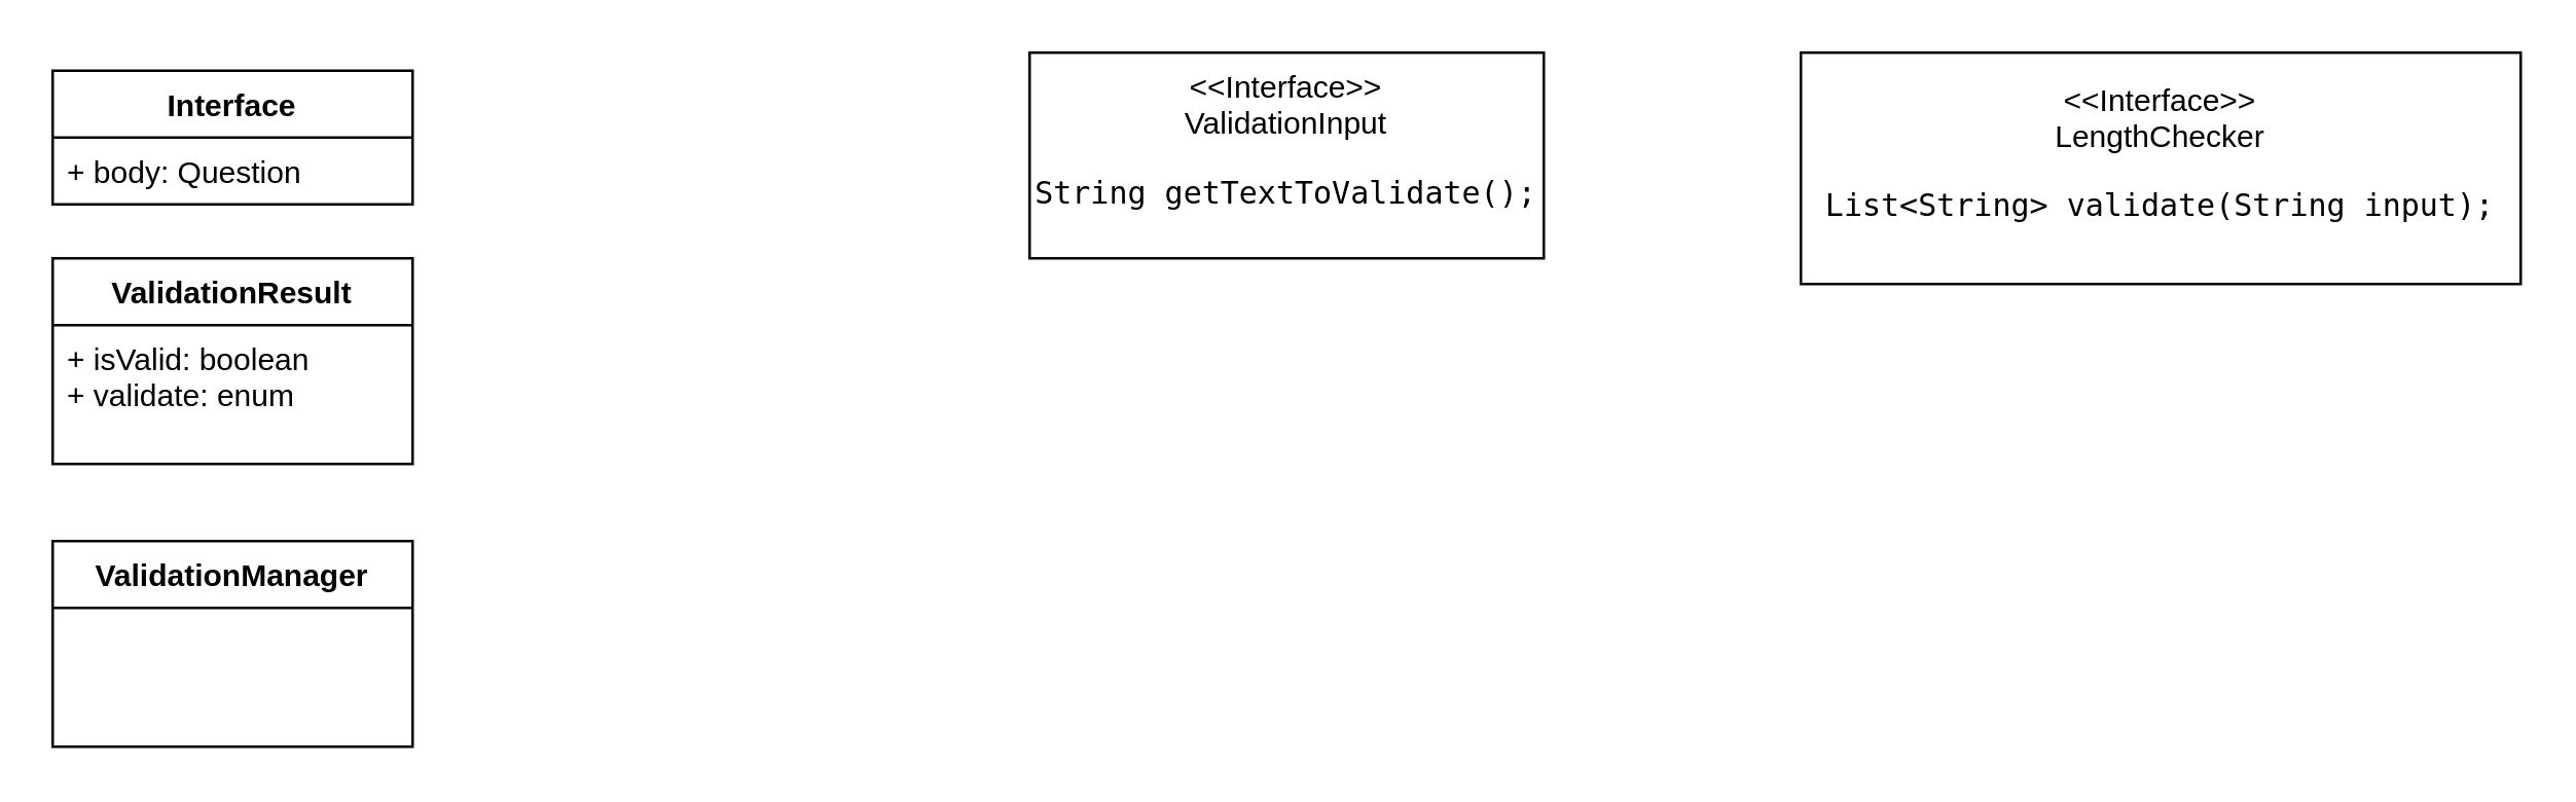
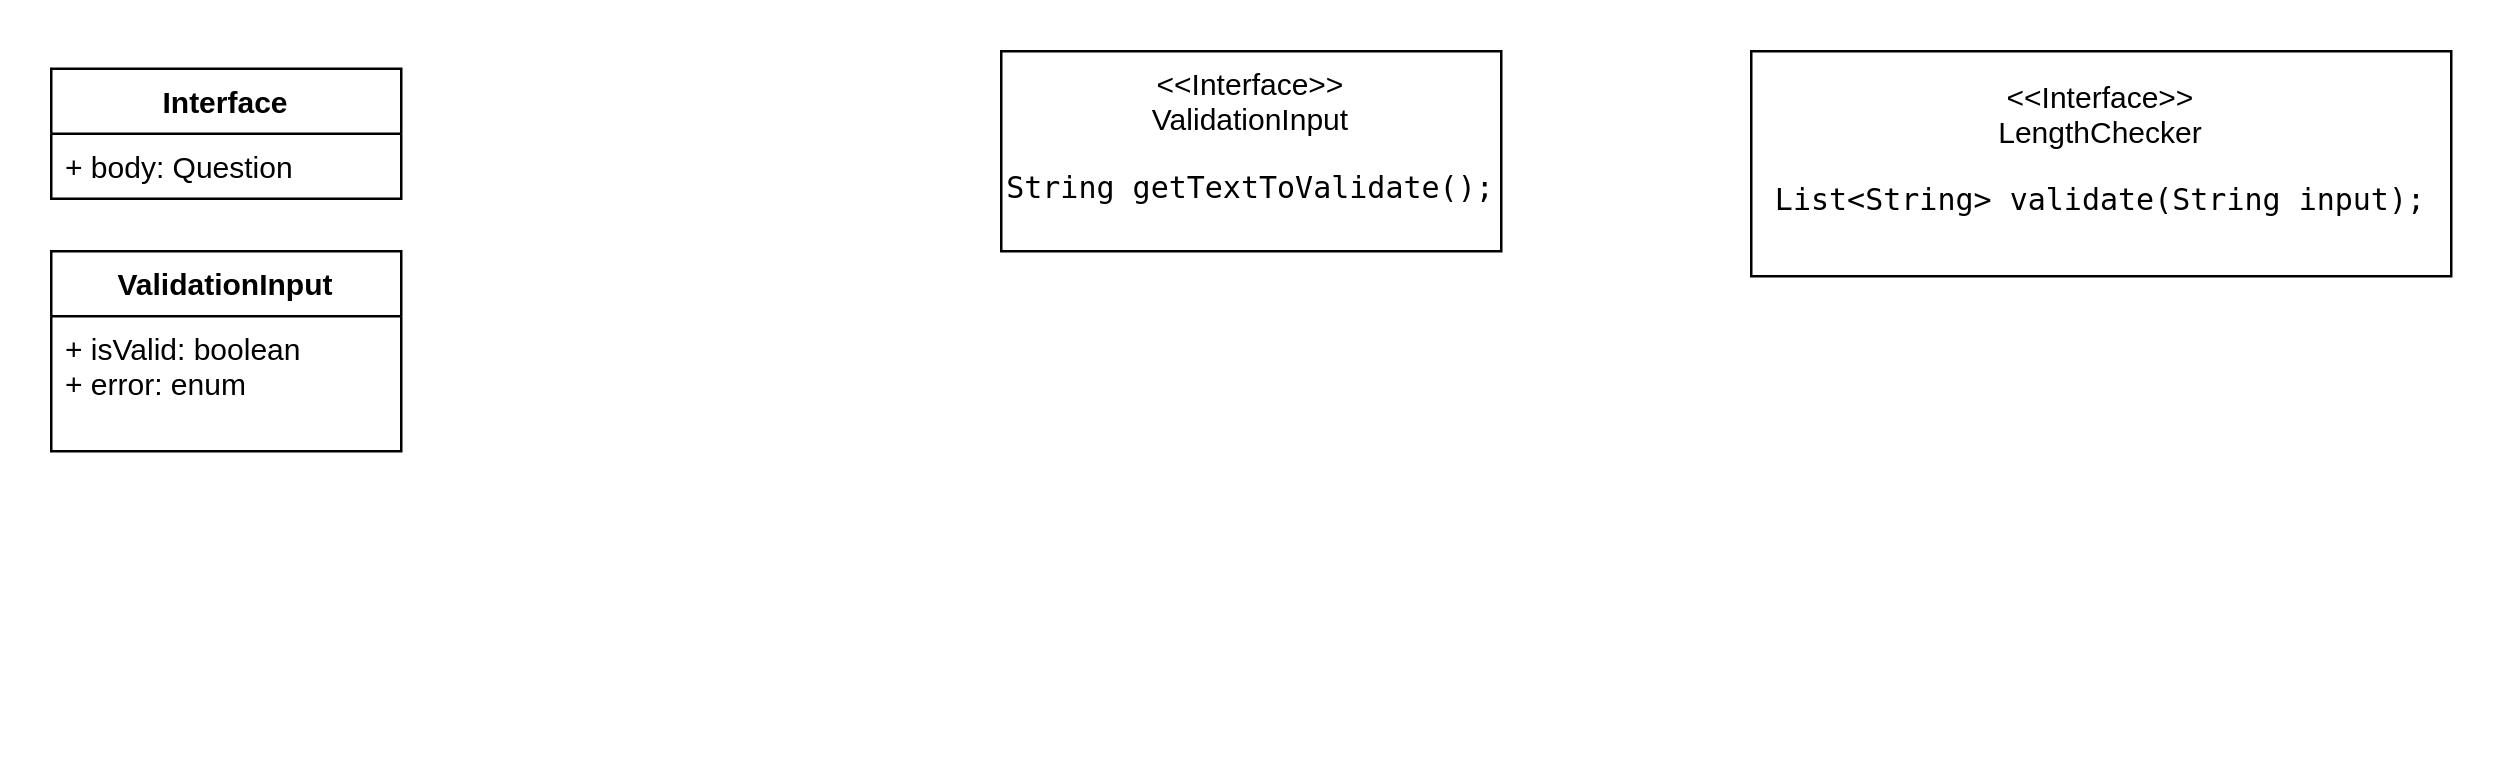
  <mxCell id="0" />
  <mxCell id="1" parent="0" />
  <mxCell id="2" value="&amp;lt;&amp;lt;Interface&amp;gt;&amp;gt;&lt;br&gt;LengthChecker&lt;br&gt;&lt;pre style=&quot;background-color: rgb(255 , 255 , 255) ; font-family: &amp;#34;jetbrains mono&amp;#34; , monospace&quot;&gt;&lt;span style=&quot;font-family: &amp;#34;jetbrains mono&amp;#34; , monospace&quot;&gt;List&amp;lt;String&amp;gt; validate(String input)&lt;/span&gt;;&lt;/pre&gt;" style="rounded=0;whiteSpace=wrap;html=1;" vertex="1" parent="1"><mxGeometry x="700" y="20" width="280" height="90" as="geometry" /></mxCell>
  <mxCell id="3" value="&amp;lt;&amp;lt;Interface&amp;gt;&amp;gt;&lt;br&gt;ValidationInput&lt;br&gt;&lt;pre style=&quot;background-color: rgb(255 , 255 , 255) ; font-family: &amp;#34;jetbrains mono&amp;#34; , monospace&quot;&gt;String getTextToValidate();&lt;/pre&gt;" style="rounded=0;whiteSpace=wrap;html=1;" vertex="1" parent="1"><mxGeometry x="400" y="20" width="200" height="80" as="geometry" /></mxCell>
  <mxCell id="4" value="Interface" style="swimlane;fontStyle=1;childLayout=stackLayout;horizontal=1;startSize=26;fillColor=none;horizontalStack=0;resizeParent=1;resizeParentMax=0;resizeLast=0;collapsible=1;marginBottom=0;" vertex="1" parent="1"><mxGeometry x="20" y="27" width="140" height="52" as="geometry" /></mxCell>
  <mxCell id="5" value="+ body: Question" style="text;strokeColor=none;fillColor=none;align=left;verticalAlign=top;spacingLeft=4;spacingRight=4;overflow=hidden;rotatable=0;points=[[0,0.5],[1,0.5]];portConstraint=eastwest;" vertex="1" parent="4"><mxGeometry y="26" width="140" height="26" as="geometry" /></mxCell>
- <mxCell id="6" value="ValidationResult" style="swimlane;fontStyle=1;childLayout=stackLayout;horizontal=1;startSize=26;fillColor=none;horizontalStack=0;resizeParent=1;resizeParentMax=0;resizeLast=0;collapsible=1;marginBottom=0;" vertex="1" parent="1"><mxGeometry x="20" y="100" width="140" height="80" as="geometry" /></mxCell>
- <mxCell id="7" value="+ isValid: boolean&#10;+ validate: enum&#10;" style="text;strokeColor=none;fillColor=none;align=left;verticalAlign=top;spacingLeft=4;spacingRight=4;overflow=hidden;rotatable=0;points=[[0,0.5],[1,0.5]];portConstraint=eastwest;" vertex="1" parent="6"><mxGeometry y="26" width="140" height="54" as="geometry" /></mxCell>
+ <mxCell id="6" value="ValidationInput" style="swimlane;fontStyle=1;childLayout=stackLayout;horizontal=1;startSize=26;fillColor=none;horizontalStack=0;resizeParent=1;resizeParentMax=0;resizeLast=0;collapsible=1;marginBottom=0;" vertex="1" parent="1"><mxGeometry x="20" y="100" width="140" height="80" as="geometry" /></mxCell>
+ <mxCell id="7" value="+ isValid: boolean&#10;+ error: enum&#10;" style="text;strokeColor=none;fillColor=none;align=left;verticalAlign=top;spacingLeft=4;spacingRight=4;overflow=hidden;rotatable=0;points=[[0,0.5],[1,0.5]];portConstraint=eastwest;" vertex="1" parent="6"><mxGeometry y="26" width="140" height="54" as="geometry" /></mxCell>
  <mxCell id="8" style="edgeStyle=orthogonalEdgeStyle;rounded=0;orthogonalLoop=1;jettySize=auto;html=1;exitX=0.5;exitY=1;exitDx=0;exitDy=0;" edge="1" parent="1" source="2" target="2"><mxGeometry relative="1" as="geometry" /></mxCell>
- <mxCell id="9" value="ValidationManager" style="swimlane;fontStyle=1;childLayout=stackLayout;horizontal=1;startSize=26;fillColor=none;horizontalStack=0;resizeParent=1;resizeParentMax=0;resizeLast=0;collapsible=1;marginBottom=0;" vertex="1" parent="1"><mxGeometry x="20" y="210" width="140" height="80" as="geometry" /></mxCell>
